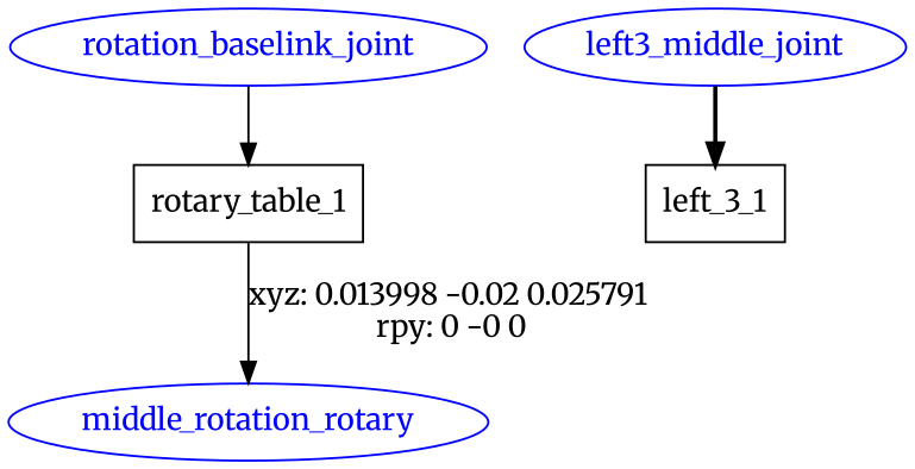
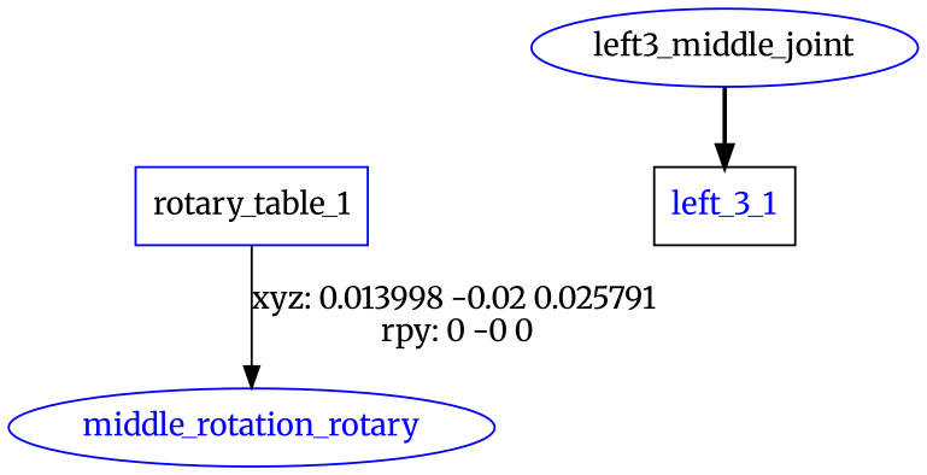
  digraph {
    fontname=Merriweather
    node [color=blue fontcolor=blue fontname=Merriweather shape=ellipse]
    edge [fontname=Merriweather style=solid]
-   rotation_baselink_joint
-   n2 [label=rotary_table_1 shape=box color="" fontcolor=""]
+   n2 [label=rotary_table_1 shape=box fontcolor=""]
    n3 [label=middle_rotation_rotary]
-   left3_middle_joint
-   n5 [label=left_3_1 shape=box color="" fontcolor=""]
-   rotation_baselink_joint -> n2
+   left3_middle_joint [fontcolor=black]
+   n5 [label=left_3_1 shape=box color=""]
    n2 -> n3 [label="xyz: 0.013998 -0.02 0.025791 \nrpy: 0 -0 0"]
    left3_middle_joint -> n5 [style=bold]
  }
